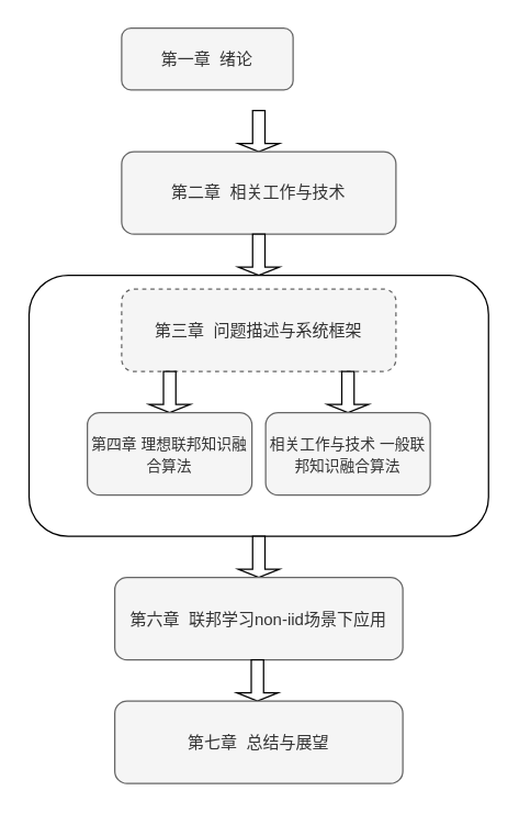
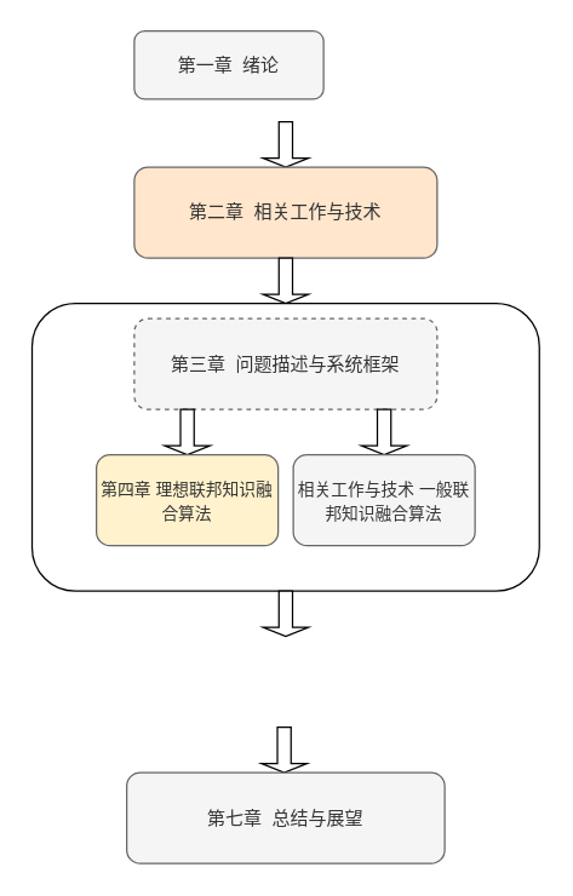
  <mxCell id="0" />
  <mxCell id="1" parent="0" />
  <mxCell id="2" value="第一章&amp;nbsp; 绪论" style="rounded=1;whiteSpace=wrap;html=1;fillColor=#f5f5f5;fontColor=#333333;strokeColor=#666666;" vertex="1" parent="1"><mxGeometry x="88" y="20" width="125" height="45" as="geometry" /></mxCell>
  <mxCell id="3" value="" style="shape=singleArrow;direction=south;whiteSpace=wrap;html=1;" vertex="1" parent="1"><mxGeometry x="173" y="80" width="30" height="30" as="geometry" /></mxCell>
- <mxCell id="4" value="第二章&amp;nbsp; 相关工作与技术" style="rounded=1;whiteSpace=wrap;html=1;fillColor=#f5f5f5;fontColor=#333333;strokeColor=#666666;" vertex="1" parent="1"><mxGeometry x="88" y="110" width="200" height="60" as="geometry" /></mxCell>
+ <mxCell id="4" value="第二章&amp;nbsp; 相关工作与技术" style="rounded=1;whiteSpace=wrap;html=1;fillColor=#ffe6cc;fontColor=#333333;strokeColor=#666666;" vertex="1" parent="1"><mxGeometry x="88" y="110" width="200" height="60" as="geometry" /></mxCell>
  <mxCell id="5" value="" style="shape=singleArrow;direction=south;whiteSpace=wrap;html=1;" vertex="1" parent="1"><mxGeometry x="173" y="170" width="30" height="30" as="geometry" /></mxCell>
  <mxCell id="6" value="" style="rounded=1;whiteSpace=wrap;html=1;verticalAlign=top;horizontal=1;fontSize=13;" vertex="1" parent="1"><mxGeometry x="20.5" y="200" width="335" height="190" as="geometry" /></mxCell>
  <mxCell id="7" value="&lt;font style=&quot;font-size: 12px;&quot;&gt;第三章&amp;nbsp; 问题描述与系统框架&lt;/font&gt;" style="rounded=1;whiteSpace=wrap;html=1;fontSize=13;fillColor=#f5f5f5;fontColor=#333333;strokeColor=#666666;dashed=1;" vertex="1" parent="1"><mxGeometry x="88" y="210" width="200" height="60" as="geometry" /></mxCell>
  <mxCell id="8" value="" style="shape=singleArrow;direction=south;whiteSpace=wrap;html=1;" vertex="1" parent="1"><mxGeometry x="108" y="270" width="30" height="30" as="geometry" /></mxCell>
  <mxCell id="9" value="" style="shape=singleArrow;direction=south;whiteSpace=wrap;html=1;" vertex="1" parent="1"><mxGeometry x="238" y="270" width="30" height="30" as="geometry" /></mxCell>
- <mxCell id="10" value="&lt;font style=&quot;font-size: 11px;&quot;&gt;第四章 理想联邦知识融合算法&lt;/font&gt;" style="rounded=1;whiteSpace=wrap;html=1;fontSize=13;fillColor=#f5f5f5;fontColor=#333333;strokeColor=#666666;" vertex="1" parent="1"><mxGeometry x="63" y="300" width="120" height="60" as="geometry" /></mxCell>
+ <mxCell id="10" value="&lt;font style=&quot;font-size: 11px;&quot;&gt;第四章 理想联邦知识融合算法&lt;/font&gt;" style="rounded=1;whiteSpace=wrap;html=1;fontSize=13;fillColor=#fff2cc;fontColor=#333333;strokeColor=#666666;" vertex="1" parent="1"><mxGeometry x="63" y="300" width="120" height="60" as="geometry" /></mxCell>
  <mxCell id="11" value="&lt;font style=&quot;font-size: 11px;&quot;&gt;相关工作与技术 一般联邦知识融合算法&lt;/font&gt;" style="rounded=1;whiteSpace=wrap;html=1;fontSize=13;fillColor=#f5f5f5;fontColor=#333333;strokeColor=#666666;" vertex="1" parent="1"><mxGeometry x="193" y="300" width="120" height="60" as="geometry" /></mxCell>
  <mxCell id="12" value="" style="shape=singleArrow;direction=south;whiteSpace=wrap;html=1;" vertex="1" parent="1"><mxGeometry x="173" y="390" width="30" height="30" as="geometry" /></mxCell>
- <mxCell id="13" value="&lt;font style=&quot;font-size: 12px;&quot;&gt;第六章&amp;nbsp; 联邦学习non-iid场景下应用&lt;/font&gt;" style="rounded=1;whiteSpace=wrap;html=1;fontSize=13;fillColor=#f5f5f5;fontColor=#333333;strokeColor=#666666;" vertex="1" parent="1"><mxGeometry x="83" y="420" width="210" height="60" as="geometry" /></mxCell>
  <mxCell id="14" value="" style="shape=singleArrow;direction=south;whiteSpace=wrap;html=1;" vertex="1" parent="1"><mxGeometry x="172" y="480" width="30" height="30" as="geometry" /></mxCell>
  <mxCell id="15" value="&lt;font style=&quot;font-size: 12px;&quot;&gt;第七章&amp;nbsp; 总结与展望&lt;/font&gt;" style="rounded=1;whiteSpace=wrap;html=1;fontSize=13;fillColor=#f5f5f5;fontColor=#333333;strokeColor=#666666;" vertex="1" parent="1"><mxGeometry x="83" y="510" width="210" height="60" as="geometry" /></mxCell>
